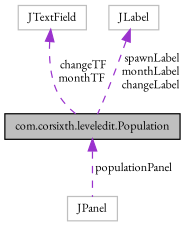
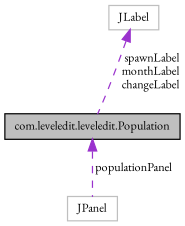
  digraph {
    fontname="EB Garamond"
    node [color=grey75 fillcolor=white fontname="EB Garamond" fontsize=10 shape=record style=filled]
    edge [color=darkorchid3 dir=back fontname="EB Garamond" fontsize=10 labelfontname=Helvetica labelfontsize=10 style=dashed]
-   n1 [color=black fillcolor=grey75 fontcolor=black height=0.2 label="com.corsixth.leveledit.Population" width=0.4]
+   n1 [color=black fillcolor=grey75 fontcolor=black height=0.2 label="com.leveledit.leveledit.Population" width=0.4]
    n2 [height=0.2 label=JPanel width=0.4]
-   n3 [height=0.2 label=JTextField width=0.4]
    n4 [height=0.2 label=JLabel width=0.4]
    n1 -> n2 [label=" populationPanel"]
-   n3 -> n1 [label=" changeTF\nmonthTF"]
    n4 -> n1 [label=" spawnLabel\nmonthLabel\nchangeLabel"]
  }
